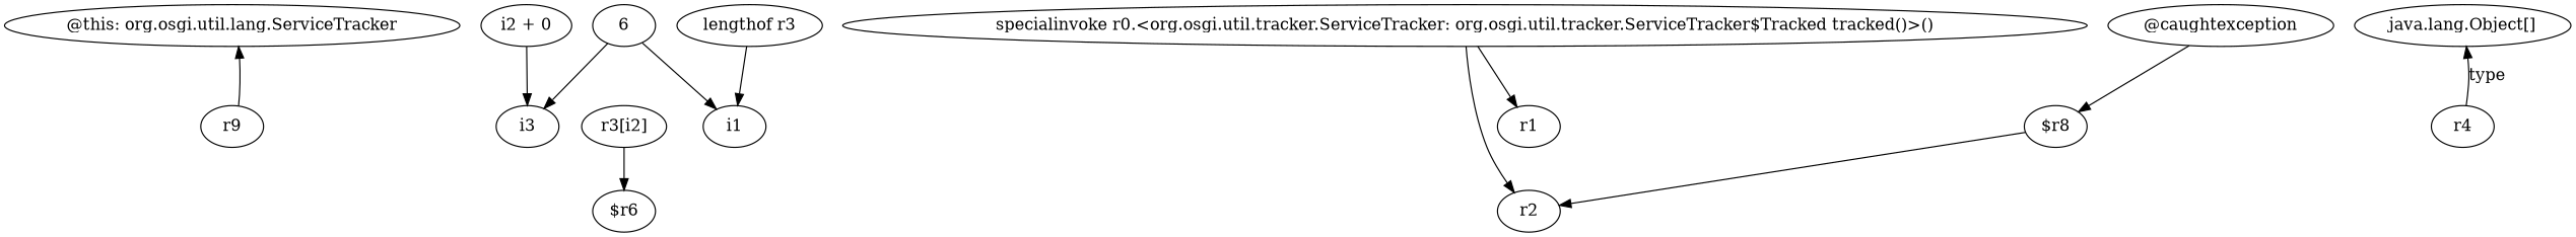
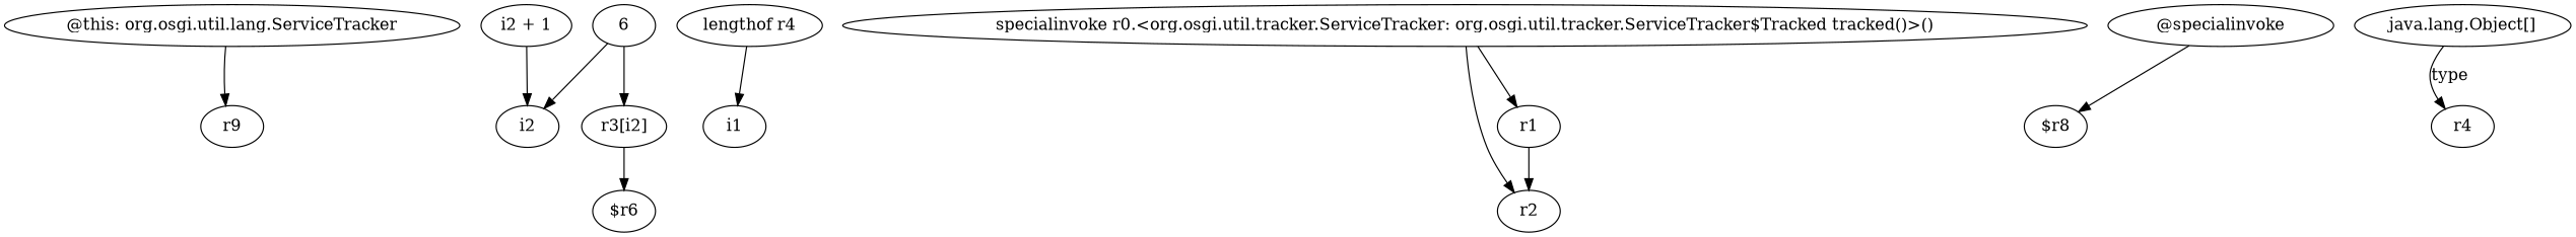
  digraph {
    n1 [label="@this: org.osgi.util.lang.ServiceTracker"]
    n2 [label=r9]
    n3 [label=6]
-   n4 [label=i3]
+   n4 [label=i2]
    n5 [label=i1]
    n6 [label="r3[i2]"]
    n7 [label="$r6"]
-   n8 [label="i2 + 0"]
+   n8 [label="i2 + 1"]
    n9 [label="specialinvoke r0.<org.osgi.util.tracker.ServiceTracker: org.osgi.util.tracker.ServiceTracker$Tracked tracked()>()"]
    n10 [label=r2]
    n11 [label=r1]
-   n12 [label="lengthof r3"]
-   n13 [label="@caughtexception"]
+   n12 [label="lengthof r4"]
+   n13 [label="@specialinvoke"]
    n14 [label="$r8"]
    n15 [label="java.lang.Object[]"]
    n16 [label=r4]
-   n2 -> n1
+   n1 -> n2
    n3 -> n4
-   n3 -> n5
+   n3 -> n6
    n6 -> n7
    n8 -> n4
    n9 -> n10
    n9 -> n11
-   n14 -> n10
+   n11 -> n10
    n12 -> n5
    n13 -> n14
-   n16 -> n15 [label=type]
+   n15 -> n16 [label=type]
  }
